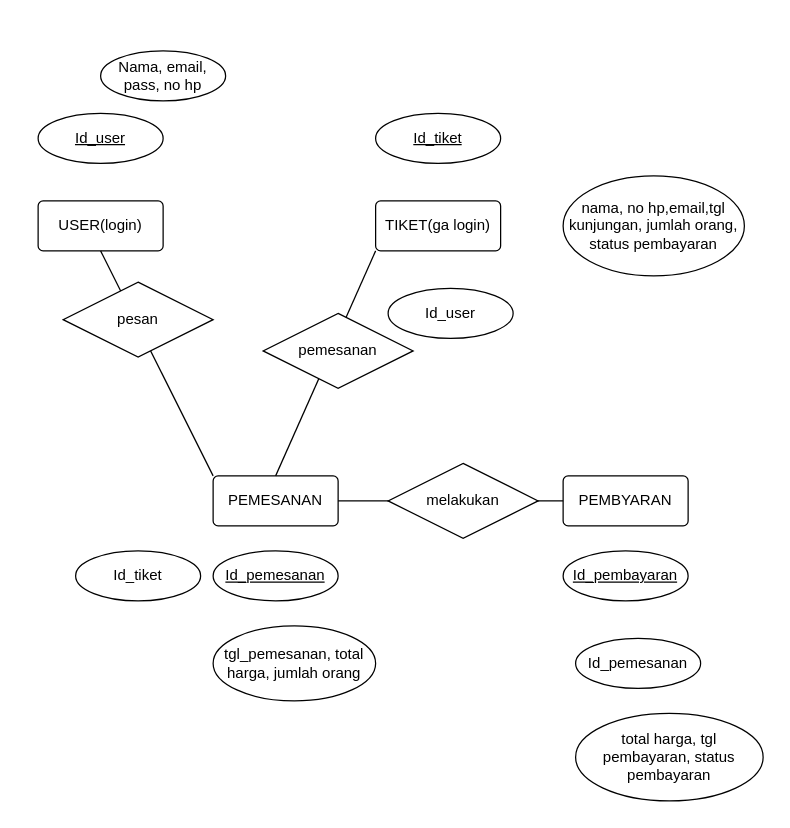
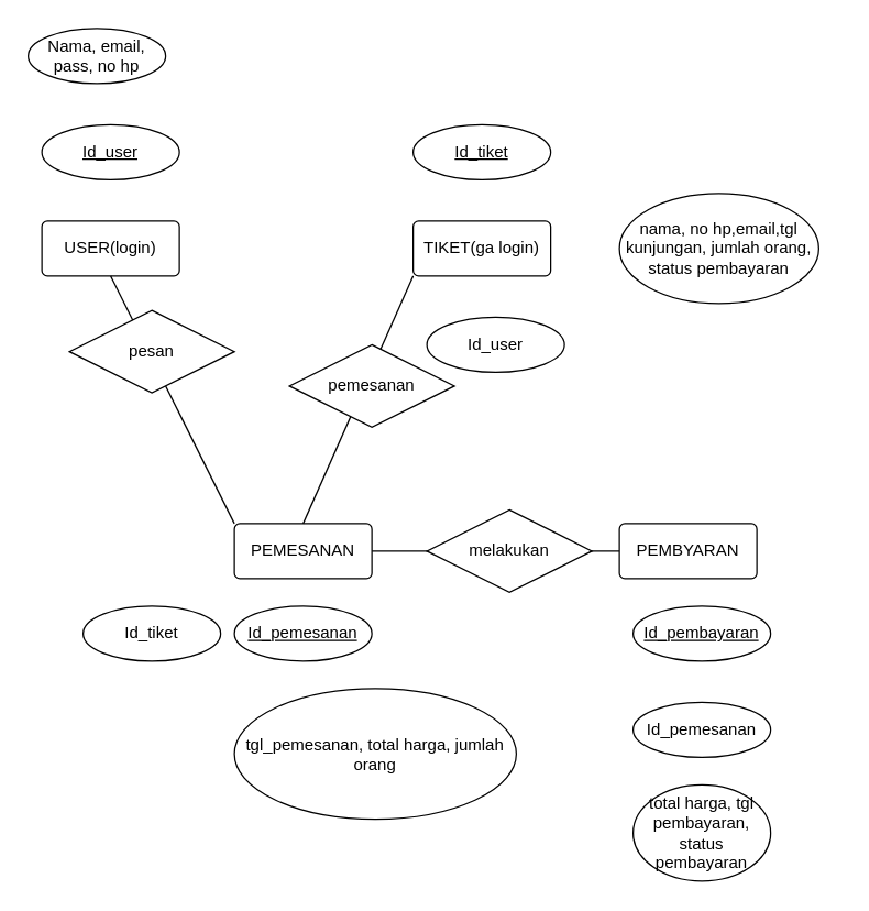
  <mxCell id="0" />
  <mxCell id="1" parent="0" />
  <mxCell id="2" value="USER(login)" style="rounded=1;arcSize=10;whiteSpace=wrap;html=1;align=center;" vertex="1" parent="1"><mxGeometry x="30" y="160" width="100" height="40" as="geometry" /></mxCell>
  <mxCell id="3" value="PEMESANAN" style="rounded=1;arcSize=10;whiteSpace=wrap;html=1;align=center;" vertex="1" parent="1"><mxGeometry x="170" y="380" width="100" height="40" as="geometry" /></mxCell>
  <mxCell id="4" value="TIKET(ga login)" style="rounded=1;arcSize=10;whiteSpace=wrap;html=1;align=center;" vertex="1" parent="1"><mxGeometry x="300" y="160" width="100" height="40" as="geometry" /></mxCell>
  <mxCell id="5" value="PEMBYARAN" style="rounded=1;arcSize=10;whiteSpace=wrap;html=1;align=center;" vertex="1" parent="1"><mxGeometry x="450" y="380" width="100" height="40" as="geometry" /></mxCell>
- <mxCell id="6" value="Nama, email, pass, no hp" style="ellipse;whiteSpace=wrap;html=1;align=center;" vertex="1" parent="1"><mxGeometry x="80" y="40" width="100" height="40" as="geometry" /></mxCell>
+ <mxCell id="6" value="Nama, email, pass, no hp" style="ellipse;whiteSpace=wrap;html=1;align=center;" vertex="1" parent="1"><mxGeometry x="20" y="20" width="100" height="40" as="geometry" /></mxCell>
  <mxCell id="7" value="Id_user" style="ellipse;whiteSpace=wrap;html=1;align=center;fontStyle=4;" vertex="1" parent="1"><mxGeometry x="30" y="90" width="100" height="40" as="geometry" /></mxCell>
  <mxCell id="8" value="Id_tiket" style="ellipse;whiteSpace=wrap;html=1;align=center;fontStyle=4;" vertex="1" parent="1"><mxGeometry x="300" y="90" width="100" height="40" as="geometry" /></mxCell>
  <mxCell id="9" value="Id_user" style="ellipse;whiteSpace=wrap;html=1;align=center;" vertex="1" parent="1"><mxGeometry x="310" y="230" width="100" height="40" as="geometry" /></mxCell>
  <mxCell id="10" value="nama, no hp,email,tgl kunjungan, jumlah orang, status pembayaran" style="ellipse;whiteSpace=wrap;html=1;align=center;" vertex="1" parent="1"><mxGeometry x="450" y="140" width="145" height="80" as="geometry" /></mxCell>
- <mxCell id="11" value="tgl_pemesanan, total harga, jumlah orang" style="ellipse;whiteSpace=wrap;html=1;align=center;" vertex="1" parent="1"><mxGeometry x="170" y="500" width="130" height="60" as="geometry" /></mxCell>
+ <mxCell id="11" value="tgl_pemesanan, total harga, jumlah orang" style="ellipse;whiteSpace=wrap;html=1;align=center;" vertex="1" parent="1"><mxGeometry x="170" y="500" width="205" height="95" as="geometry" /></mxCell>
  <mxCell id="12" value="Id_pemesanan" style="ellipse;whiteSpace=wrap;html=1;align=center;fontStyle=4;" vertex="1" parent="1"><mxGeometry x="170" y="440" width="100" height="40" as="geometry" /></mxCell>
- <mxCell id="13" value="Id_pembayaran" style="ellipse;whiteSpace=wrap;html=1;align=center;fontStyle=4;" vertex="1" parent="1"><mxGeometry x="450" y="440" width="100" height="40" as="geometry" /></mxCell>
+ <mxCell id="13" value="Id_pembayaran" style="ellipse;whiteSpace=wrap;html=1;align=center;fontStyle=4;" vertex="1" parent="1"><mxGeometry x="460" y="440" width="100" height="40" as="geometry" /></mxCell>
  <mxCell id="14" value="" style="endArrow=none;html=1;rounded=0;entryX=0;entryY=1;entryDx=0;entryDy=0;exitX=0.5;exitY=0;exitDx=0;exitDy=0;" edge="1" parent="1" source="3" target="4"><mxGeometry relative="1" as="geometry"><mxPoint x="140" y="270" as="sourcePoint" /><mxPoint x="300" y="270" as="targetPoint" /></mxGeometry></mxCell>
  <mxCell id="15" value="" style="endArrow=none;html=1;rounded=0;entryX=0;entryY=0.5;entryDx=0;entryDy=0;" edge="1" parent="1" target="5"><mxGeometry relative="1" as="geometry"><mxPoint x="270" y="400" as="sourcePoint" /><mxPoint x="430" y="400" as="targetPoint" /></mxGeometry></mxCell>
  <mxCell id="16" value="Id_tiket" style="ellipse;whiteSpace=wrap;html=1;align=center;" vertex="1" parent="1"><mxGeometry x="60" y="440" width="100" height="40" as="geometry" /></mxCell>
  <mxCell id="17" value="Id_pemesanan" style="ellipse;whiteSpace=wrap;html=1;align=center;" vertex="1" parent="1"><mxGeometry x="460" y="510" width="100" height="40" as="geometry" /></mxCell>
- <mxCell id="18" value="total harga, tgl pembayaran, status pembayaran" style="ellipse;whiteSpace=wrap;html=1;align=center;" vertex="1" parent="1"><mxGeometry x="460" y="570" width="150" height="70" as="geometry" /></mxCell>
+ <mxCell id="18" value="total harga, tgl pembayaran, status pembayaran" style="ellipse;whiteSpace=wrap;html=1;align=center;" vertex="1" parent="1"><mxGeometry x="460" y="570" width="100" height="70" as="geometry" /></mxCell>
  <mxCell id="19" value="pemesanan" style="shape=rhombus;perimeter=rhombusPerimeter;whiteSpace=wrap;html=1;align=center;" vertex="1" parent="1"><mxGeometry x="210" y="250" width="120" height="60" as="geometry" /></mxCell>
  <mxCell id="20" value="melakukan" style="shape=rhombus;perimeter=rhombusPerimeter;whiteSpace=wrap;html=1;align=center;" vertex="1" parent="1"><mxGeometry x="310" y="370" width="120" height="60" as="geometry" /></mxCell>
  <mxCell id="21" value="" style="endArrow=none;html=1;rounded=0;entryX=0.5;entryY=1;entryDx=0;entryDy=0;exitX=0;exitY=0;exitDx=0;exitDy=0;" edge="1" parent="1" source="3" target="2"><mxGeometry relative="1" as="geometry"><mxPoint x="-20" y="290" as="sourcePoint" /><mxPoint x="140" y="290" as="targetPoint" /></mxGeometry></mxCell>
  <mxCell id="22" value="pesan" style="shape=rhombus;perimeter=rhombusPerimeter;whiteSpace=wrap;html=1;align=center;" vertex="1" parent="1"><mxGeometry x="50" y="225" width="120" height="60" as="geometry" /></mxCell>
